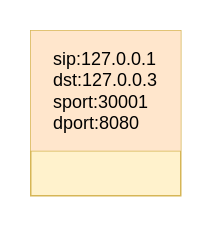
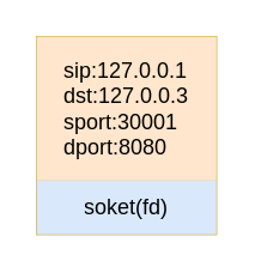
  <mxCell id="0" />
  <mxCell id="1" parent="0" />
  <mxCell id="2" value="" style="shape=table;html=1;whiteSpace=wrap;startSize=0;container=1;collapsible=0;childLayout=tableLayout;verticalAlign=top;align=left;fillColor=#fff2cc;strokeColor=#d6b656;" vertex="1" parent="1"><mxGeometry x="20" y="20" width="100" height="110" as="geometry" /></mxCell>
  <mxCell id="3" value="" style="shape=partialRectangle;html=1;whiteSpace=wrap;collapsible=0;dropTarget=0;pointerEvents=0;fillColor=none;top=0;left=0;bottom=0;right=0;points=[[0,0.5],[1,0.5]];portConstraint=eastwest;verticalAlign=top;" vertex="1" parent="2"><mxGeometry width="100" height="80" as="geometry" /></mxCell>
  <mxCell id="4" value="&lt;div style=&quot;text-align: justify&quot;&gt;&lt;span&gt;sip:127.0.0.1&lt;/span&gt;&lt;br&gt;&lt;/div&gt;&lt;div style=&quot;text-align: justify&quot;&gt;&lt;span&gt;dst:127.0.0.3&lt;/span&gt;&lt;/div&gt;&lt;div style=&quot;text-align: justify&quot;&gt;&lt;span&gt;sport:30001&lt;/span&gt;&lt;/div&gt;&lt;div style=&quot;text-align: justify&quot;&gt;&lt;span&gt;dport:8080&lt;/span&gt;&lt;/div&gt;" style="shape=partialRectangle;html=1;whiteSpace=wrap;connectable=0;overflow=hidden;fillColor=#ffe6cc;top=0;left=0;bottom=0;right=0;align=center;strokeColor=#d79b00;" vertex="1" parent="3"><mxGeometry width="100" height="80" as="geometry" /></mxCell>
  <mxCell id="5" value="" style="shape=partialRectangle;html=1;whiteSpace=wrap;collapsible=0;dropTarget=0;pointerEvents=0;fillColor=none;top=0;left=0;bottom=0;right=0;points=[[0,0.5],[1,0.5]];portConstraint=eastwest;" vertex="1" parent="2"><mxGeometry y="80" width="100" height="30" as="geometry" /></mxCell>
+ <mxCell id="6" value="soket(fd)" style="shape=partialRectangle;html=1;whiteSpace=wrap;connectable=0;overflow=hidden;fillColor=#dae8fc;top=0;left=0;bottom=0;right=0;strokeColor=#6c8ebf;" vertex="1" parent="5"><mxGeometry width="100" height="30" as="geometry" /></mxCell>
